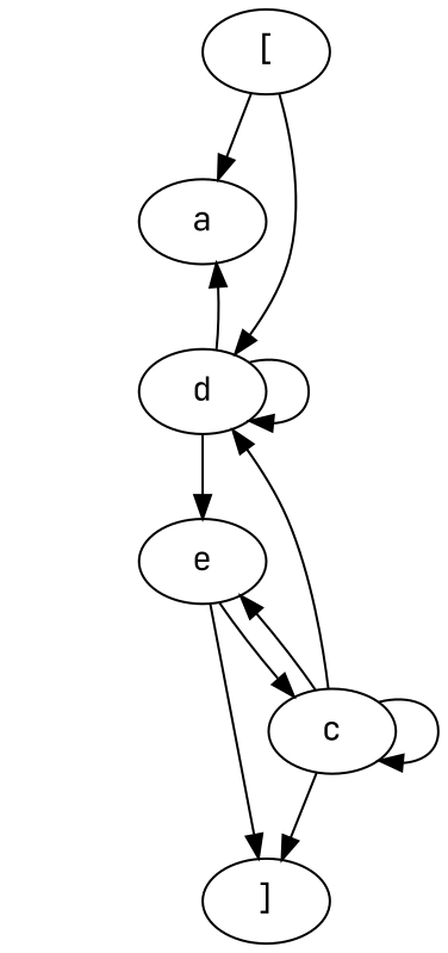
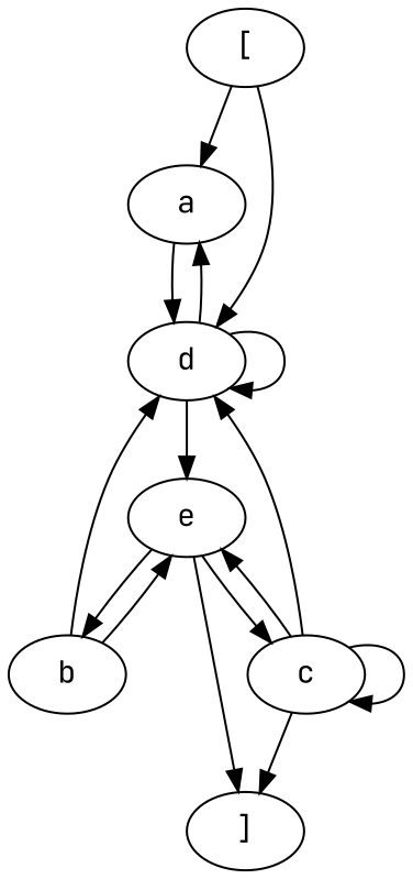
  digraph {
    fontname="JetBrains Mono"
    rankdir=TB
    node [fontname="JetBrains Mono"]
    edge [fontname="JetBrains Mono"]
    n1 [label="["]
    n2 [label=a]
    n3 [label=d]
    n4 [label=e]
+   n5 [label=b]
    n6 [label=c]
    n7 [label="]"]
    n1 -> n2
    n1 -> n3
+   n2 -> n3
    n3 -> n2
    n3 -> n3
    n3 -> n4
+   n4 -> n5
    n4 -> n6
    n4 -> n7
+   n5 -> n3
+   n5 -> n4
    n6 -> n3
    n6 -> n4
    n6 -> n6
    n6 -> n7
  }
